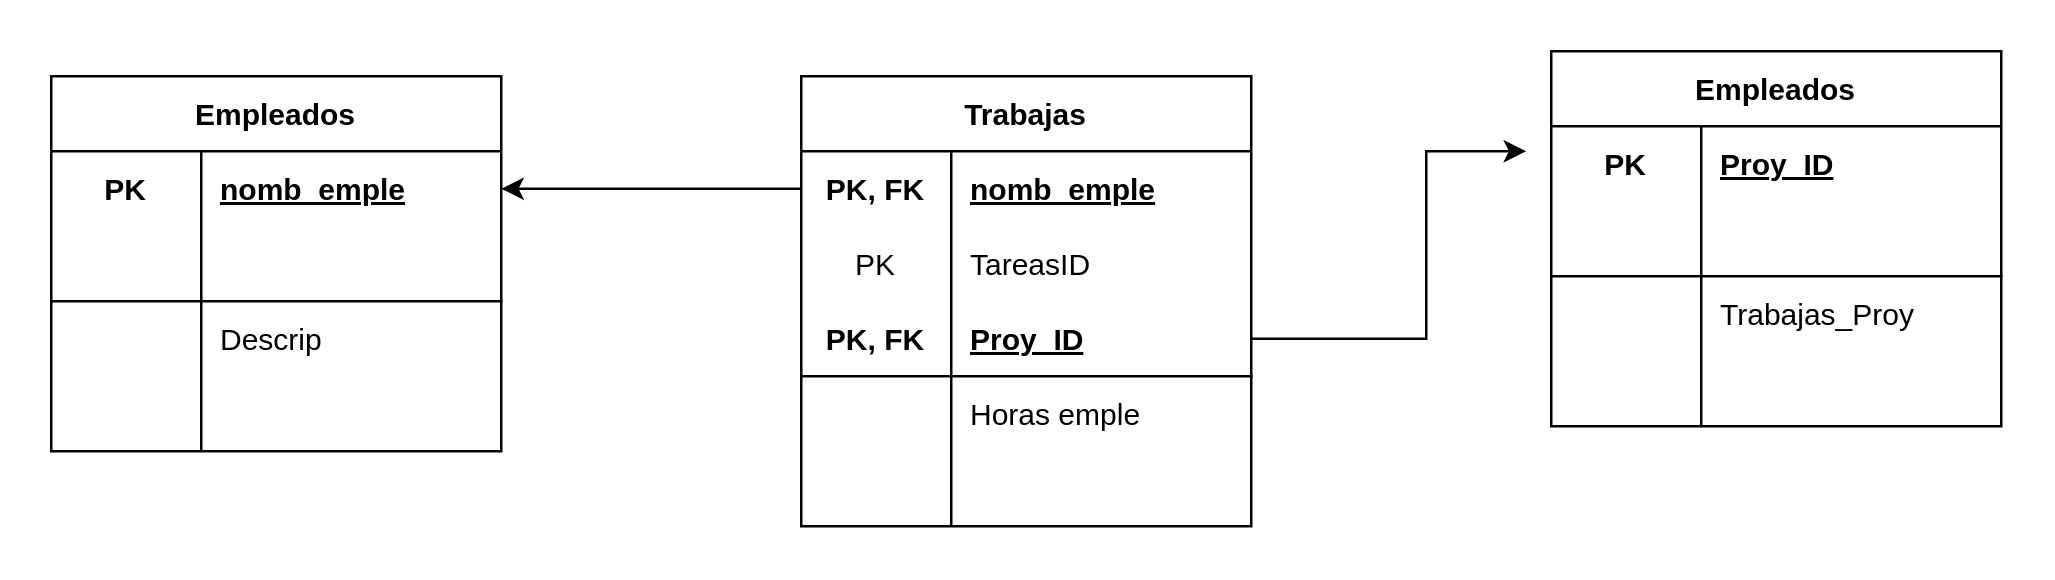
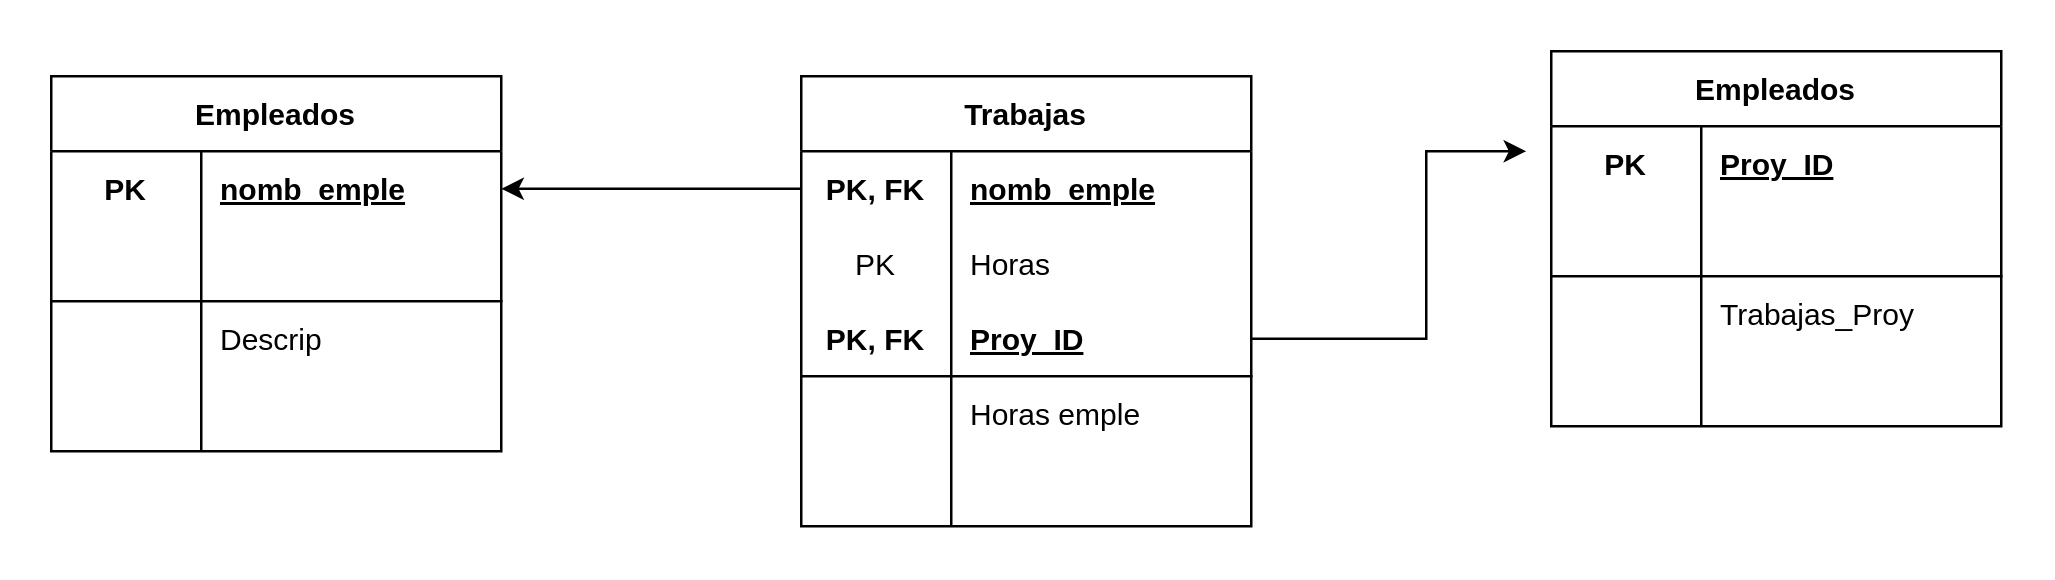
  <mxCell id="0" />
  <mxCell id="1" parent="0" />
  <mxCell id="2" value="Empleados" style="shape=table;startSize=30;container=1;collapsible=1;childLayout=tableLayout;fixedRows=1;rowLines=0;fontStyle=1;align=center;resizeLast=1;" vertex="1" parent="1"><mxGeometry x="20" y="30" width="180" height="150" as="geometry" /></mxCell>
  <mxCell id="3" value="" style="shape=tableRow;horizontal=0;startSize=0;swimlaneHead=0;swimlaneBody=0;fillColor=none;collapsible=0;dropTarget=0;points=[[0,0.5],[1,0.5]];portConstraint=eastwest;top=0;left=0;right=0;bottom=0;" vertex="1" parent="2"><mxGeometry y="30" width="180" height="30" as="geometry" /></mxCell>
  <mxCell id="4" value="PK" style="shape=partialRectangle;connectable=0;fillColor=none;top=0;left=0;bottom=0;right=0;fontStyle=1;overflow=hidden;" vertex="1" parent="3"><mxGeometry width="60" height="30" as="geometry"><mxRectangle width="60" height="30" as="alternateBounds" /></mxGeometry></mxCell>
  <mxCell id="5" value="nomb_emple" style="shape=partialRectangle;connectable=0;fillColor=none;top=0;left=0;bottom=0;right=0;align=left;spacingLeft=6;fontStyle=5;overflow=hidden;" vertex="1" parent="3"><mxGeometry x="60" width="120" height="30" as="geometry"><mxRectangle width="120" height="30" as="alternateBounds" /></mxGeometry></mxCell>
  <mxCell id="6" value="" style="shape=tableRow;horizontal=0;startSize=0;swimlaneHead=0;swimlaneBody=0;fillColor=none;collapsible=0;dropTarget=0;points=[[0,0.5],[1,0.5]];portConstraint=eastwest;top=0;left=0;right=0;bottom=1;" vertex="1" parent="2"><mxGeometry y="60" width="180" height="30" as="geometry" /></mxCell>
  <mxCell id="7" value="" style="shape=partialRectangle;connectable=0;fillColor=none;top=0;left=0;bottom=0;right=0;fontStyle=1;overflow=hidden;" vertex="1" parent="6"><mxGeometry width="60" height="30" as="geometry"><mxRectangle width="60" height="30" as="alternateBounds" /></mxGeometry></mxCell>
  <mxCell id="8" value="" style="shape=partialRectangle;connectable=0;fillColor=none;top=0;left=0;bottom=0;right=0;align=left;spacingLeft=6;fontStyle=5;overflow=hidden;" vertex="1" parent="6"><mxGeometry x="60" width="120" height="30" as="geometry"><mxRectangle width="120" height="30" as="alternateBounds" /></mxGeometry></mxCell>
  <mxCell id="9" value="" style="shape=tableRow;horizontal=0;startSize=0;swimlaneHead=0;swimlaneBody=0;fillColor=none;collapsible=0;dropTarget=0;points=[[0,0.5],[1,0.5]];portConstraint=eastwest;top=0;left=0;right=0;bottom=0;" vertex="1" parent="2"><mxGeometry y="90" width="180" height="30" as="geometry" /></mxCell>
  <mxCell id="10" value="" style="shape=partialRectangle;connectable=0;fillColor=none;top=0;left=0;bottom=0;right=0;editable=1;overflow=hidden;" vertex="1" parent="9"><mxGeometry width="60" height="30" as="geometry"><mxRectangle width="60" height="30" as="alternateBounds" /></mxGeometry></mxCell>
  <mxCell id="11" value="Descrip" style="shape=partialRectangle;connectable=0;fillColor=none;top=0;left=0;bottom=0;right=0;align=left;spacingLeft=6;overflow=hidden;" vertex="1" parent="9"><mxGeometry x="60" width="120" height="30" as="geometry"><mxRectangle width="120" height="30" as="alternateBounds" /></mxGeometry></mxCell>
  <mxCell id="12" value="" style="shape=tableRow;horizontal=0;startSize=0;swimlaneHead=0;swimlaneBody=0;fillColor=none;collapsible=0;dropTarget=0;points=[[0,0.5],[1,0.5]];portConstraint=eastwest;top=0;left=0;right=0;bottom=0;" vertex="1" parent="2"><mxGeometry y="120" width="180" height="30" as="geometry" /></mxCell>
  <mxCell id="13" value="" style="shape=partialRectangle;connectable=0;fillColor=none;top=0;left=0;bottom=0;right=0;editable=1;overflow=hidden;" vertex="1" parent="12"><mxGeometry width="60" height="30" as="geometry"><mxRectangle width="60" height="30" as="alternateBounds" /></mxGeometry></mxCell>
  <mxCell id="14" value="" style="shape=partialRectangle;connectable=0;fillColor=none;top=0;left=0;bottom=0;right=0;align=left;spacingLeft=6;overflow=hidden;" vertex="1" parent="12"><mxGeometry x="60" width="120" height="30" as="geometry"><mxRectangle width="120" height="30" as="alternateBounds" /></mxGeometry></mxCell>
  <mxCell id="15" value="Trabajas" style="shape=table;startSize=30;container=1;collapsible=1;childLayout=tableLayout;fixedRows=1;rowLines=0;fontStyle=1;align=center;resizeLast=1;" vertex="1" parent="1"><mxGeometry x="320" y="30" width="180" height="180" as="geometry" /></mxCell>
  <mxCell id="16" value="" style="shape=tableRow;horizontal=0;startSize=0;swimlaneHead=0;swimlaneBody=0;fillColor=none;collapsible=0;dropTarget=0;points=[[0,0.5],[1,0.5]];portConstraint=eastwest;top=0;left=0;right=0;bottom=0;" vertex="1" parent="15"><mxGeometry y="30" width="180" height="30" as="geometry" /></mxCell>
  <mxCell id="17" value="PK, FK" style="shape=partialRectangle;connectable=0;fillColor=none;top=0;left=0;bottom=0;right=0;fontStyle=1;overflow=hidden;" vertex="1" parent="16"><mxGeometry width="60" height="30" as="geometry"><mxRectangle width="60" height="30" as="alternateBounds" /></mxGeometry></mxCell>
  <mxCell id="18" value="nomb_emple" style="shape=partialRectangle;connectable=0;fillColor=none;top=0;left=0;bottom=0;right=0;align=left;spacingLeft=6;fontStyle=5;overflow=hidden;" vertex="1" parent="16"><mxGeometry x="60" width="120" height="30" as="geometry"><mxRectangle width="120" height="30" as="alternateBounds" /></mxGeometry></mxCell>
  <mxCell id="19" value="" style="shape=tableRow;horizontal=0;startSize=0;swimlaneHead=0;swimlaneBody=0;fillColor=none;collapsible=0;dropTarget=0;points=[[0,0.5],[1,0.5]];portConstraint=eastwest;top=0;left=0;right=0;bottom=0;" vertex="1" parent="15"><mxGeometry y="60" width="180" height="30" as="geometry" /></mxCell>
  <mxCell id="20" value="PK" style="shape=partialRectangle;connectable=0;fillColor=none;top=0;left=0;bottom=0;right=0;editable=1;overflow=hidden;" vertex="1" parent="19"><mxGeometry width="60" height="30" as="geometry"><mxRectangle width="60" height="30" as="alternateBounds" /></mxGeometry></mxCell>
- <mxCell id="21" value="TareasID" style="shape=partialRectangle;connectable=0;fillColor=none;top=0;left=0;bottom=0;right=0;align=left;spacingLeft=6;overflow=hidden;" vertex="1" parent="19"><mxGeometry x="60" width="120" height="30" as="geometry"><mxRectangle width="120" height="30" as="alternateBounds" /></mxGeometry></mxCell>
+ <mxCell id="21" value="Horas" style="shape=partialRectangle;connectable=0;fillColor=none;top=0;left=0;bottom=0;right=0;align=left;spacingLeft=6;overflow=hidden;" vertex="1" parent="19"><mxGeometry x="60" width="120" height="30" as="geometry"><mxRectangle width="120" height="30" as="alternateBounds" /></mxGeometry></mxCell>
  <mxCell id="22" value="" style="shape=tableRow;horizontal=0;startSize=0;swimlaneHead=0;swimlaneBody=0;fillColor=none;collapsible=0;dropTarget=0;points=[[0,0.5],[1,0.5]];portConstraint=eastwest;top=0;left=0;right=0;bottom=1;" vertex="1" parent="15"><mxGeometry y="90" width="180" height="30" as="geometry" /></mxCell>
  <mxCell id="23" value="PK, FK" style="shape=partialRectangle;connectable=0;fillColor=none;top=0;left=0;bottom=0;right=0;fontStyle=1;overflow=hidden;" vertex="1" parent="22"><mxGeometry width="60" height="30" as="geometry"><mxRectangle width="60" height="30" as="alternateBounds" /></mxGeometry></mxCell>
  <mxCell id="24" value="Proy_ID" style="shape=partialRectangle;connectable=0;fillColor=none;top=0;left=0;bottom=0;right=0;align=left;spacingLeft=6;fontStyle=5;overflow=hidden;" vertex="1" parent="22"><mxGeometry x="60" width="120" height="30" as="geometry"><mxRectangle width="120" height="30" as="alternateBounds" /></mxGeometry></mxCell>
  <mxCell id="25" value="" style="shape=tableRow;horizontal=0;startSize=0;swimlaneHead=0;swimlaneBody=0;fillColor=none;collapsible=0;dropTarget=0;points=[[0,0.5],[1,0.5]];portConstraint=eastwest;top=0;left=0;right=0;bottom=0;" vertex="1" parent="15"><mxGeometry y="120" width="180" height="30" as="geometry" /></mxCell>
  <mxCell id="26" value="" style="shape=partialRectangle;connectable=0;fillColor=none;top=0;left=0;bottom=0;right=0;editable=1;overflow=hidden;" vertex="1" parent="25"><mxGeometry width="60" height="30" as="geometry"><mxRectangle width="60" height="30" as="alternateBounds" /></mxGeometry></mxCell>
  <mxCell id="27" value="Horas emple" style="shape=partialRectangle;connectable=0;fillColor=none;top=0;left=0;bottom=0;right=0;align=left;spacingLeft=6;overflow=hidden;" vertex="1" parent="25"><mxGeometry x="60" width="120" height="30" as="geometry"><mxRectangle width="120" height="30" as="alternateBounds" /></mxGeometry></mxCell>
  <mxCell id="28" value="" style="shape=tableRow;horizontal=0;startSize=0;swimlaneHead=0;swimlaneBody=0;fillColor=none;collapsible=0;dropTarget=0;points=[[0,0.5],[1,0.5]];portConstraint=eastwest;top=0;left=0;right=0;bottom=0;" vertex="1" parent="15"><mxGeometry y="150" width="180" height="30" as="geometry" /></mxCell>
  <mxCell id="29" value="" style="shape=partialRectangle;connectable=0;fillColor=none;top=0;left=0;bottom=0;right=0;editable=1;overflow=hidden;" vertex="1" parent="28"><mxGeometry width="60" height="30" as="geometry"><mxRectangle width="60" height="30" as="alternateBounds" /></mxGeometry></mxCell>
  <mxCell id="30" value="" style="shape=partialRectangle;connectable=0;fillColor=none;top=0;left=0;bottom=0;right=0;align=left;spacingLeft=6;overflow=hidden;" vertex="1" parent="28"><mxGeometry x="60" width="120" height="30" as="geometry"><mxRectangle width="120" height="30" as="alternateBounds" /></mxGeometry></mxCell>
  <mxCell id="31" value="Empleados" style="shape=table;startSize=30;container=1;collapsible=1;childLayout=tableLayout;fixedRows=1;rowLines=0;fontStyle=1;align=center;resizeLast=1;" vertex="1" parent="1"><mxGeometry x="620" y="20" width="180" height="150" as="geometry" /></mxCell>
  <mxCell id="32" value="" style="shape=tableRow;horizontal=0;startSize=0;swimlaneHead=0;swimlaneBody=0;fillColor=none;collapsible=0;dropTarget=0;points=[[0,0.5],[1,0.5]];portConstraint=eastwest;top=0;left=0;right=0;bottom=0;" vertex="1" parent="31"><mxGeometry y="30" width="180" height="30" as="geometry" /></mxCell>
  <mxCell id="33" value="PK" style="shape=partialRectangle;connectable=0;fillColor=none;top=0;left=0;bottom=0;right=0;fontStyle=1;overflow=hidden;" vertex="1" parent="32"><mxGeometry width="60" height="30" as="geometry"><mxRectangle width="60" height="30" as="alternateBounds" /></mxGeometry></mxCell>
  <mxCell id="34" value="Proy_ID" style="shape=partialRectangle;connectable=0;fillColor=none;top=0;left=0;bottom=0;right=0;align=left;spacingLeft=6;fontStyle=5;overflow=hidden;" vertex="1" parent="32"><mxGeometry x="60" width="120" height="30" as="geometry"><mxRectangle width="120" height="30" as="alternateBounds" /></mxGeometry></mxCell>
  <mxCell id="35" value="" style="shape=tableRow;horizontal=0;startSize=0;swimlaneHead=0;swimlaneBody=0;fillColor=none;collapsible=0;dropTarget=0;points=[[0,0.5],[1,0.5]];portConstraint=eastwest;top=0;left=0;right=0;bottom=1;" vertex="1" parent="31"><mxGeometry y="60" width="180" height="30" as="geometry" /></mxCell>
  <mxCell id="36" value="" style="shape=partialRectangle;connectable=0;fillColor=none;top=0;left=0;bottom=0;right=0;fontStyle=1;overflow=hidden;" vertex="1" parent="35"><mxGeometry width="60" height="30" as="geometry"><mxRectangle width="60" height="30" as="alternateBounds" /></mxGeometry></mxCell>
  <mxCell id="37" value="" style="shape=partialRectangle;connectable=0;fillColor=none;top=0;left=0;bottom=0;right=0;align=left;spacingLeft=6;fontStyle=5;overflow=hidden;" vertex="1" parent="35"><mxGeometry x="60" width="120" height="30" as="geometry"><mxRectangle width="120" height="30" as="alternateBounds" /></mxGeometry></mxCell>
  <mxCell id="38" value="" style="shape=tableRow;horizontal=0;startSize=0;swimlaneHead=0;swimlaneBody=0;fillColor=none;collapsible=0;dropTarget=0;points=[[0,0.5],[1,0.5]];portConstraint=eastwest;top=0;left=0;right=0;bottom=0;" vertex="1" parent="31"><mxGeometry y="90" width="180" height="30" as="geometry" /></mxCell>
  <mxCell id="39" value="" style="shape=partialRectangle;connectable=0;fillColor=none;top=0;left=0;bottom=0;right=0;editable=1;overflow=hidden;" vertex="1" parent="38"><mxGeometry width="60" height="30" as="geometry"><mxRectangle width="60" height="30" as="alternateBounds" /></mxGeometry></mxCell>
  <mxCell id="40" value="Trabajas_Proy" style="shape=partialRectangle;connectable=0;fillColor=none;top=0;left=0;bottom=0;right=0;align=left;spacingLeft=6;overflow=hidden;" vertex="1" parent="38"><mxGeometry x="60" width="120" height="30" as="geometry"><mxRectangle width="120" height="30" as="alternateBounds" /></mxGeometry></mxCell>
  <mxCell id="41" value="" style="shape=tableRow;horizontal=0;startSize=0;swimlaneHead=0;swimlaneBody=0;fillColor=none;collapsible=0;dropTarget=0;points=[[0,0.5],[1,0.5]];portConstraint=eastwest;top=0;left=0;right=0;bottom=0;" vertex="1" parent="31"><mxGeometry y="120" width="180" height="30" as="geometry" /></mxCell>
  <mxCell id="42" value="" style="shape=partialRectangle;connectable=0;fillColor=none;top=0;left=0;bottom=0;right=0;editable=1;overflow=hidden;" vertex="1" parent="41"><mxGeometry width="60" height="30" as="geometry"><mxRectangle width="60" height="30" as="alternateBounds" /></mxGeometry></mxCell>
  <mxCell id="43" value="" style="shape=partialRectangle;connectable=0;fillColor=none;top=0;left=0;bottom=0;right=0;align=left;spacingLeft=6;overflow=hidden;" vertex="1" parent="41"><mxGeometry x="60" width="120" height="30" as="geometry"><mxRectangle width="120" height="30" as="alternateBounds" /></mxGeometry></mxCell>
  <mxCell id="44" style="edgeStyle=orthogonalEdgeStyle;rounded=0;orthogonalLoop=1;jettySize=auto;html=1;entryX=1;entryY=0.5;entryDx=0;entryDy=0;" edge="1" parent="1" source="16" target="3"><mxGeometry relative="1" as="geometry" /></mxCell>
  <mxCell id="45" style="edgeStyle=orthogonalEdgeStyle;rounded=0;orthogonalLoop=1;jettySize=auto;html=1;" edge="1" parent="1" source="22"><mxGeometry relative="1" as="geometry"><mxPoint x="610" y="60" as="targetPoint" /><Array as="points"><mxPoint x="570" y="135" /><mxPoint x="570" y="60" /></Array></mxGeometry></mxCell>
